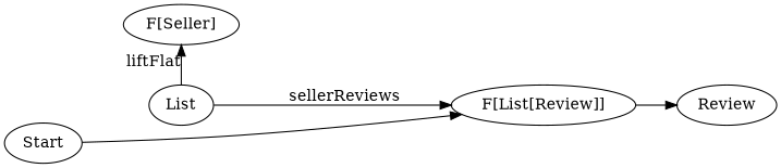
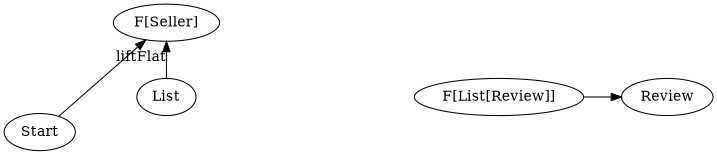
  digraph {
    rankdir=LR
    n1 [group=upper label="F[Seller]"]
    n2 [group=middle label=List]
    n3 [group=middle label="F[List[Review]]"]
    Start
    n5 [label=Review]
    subgraph sub_1 {
      rank=same
      n1
      n2
    }
    n1 -> n2 [dir=back xlabel=liftFlat]
    n1 -> n3 [label="sellerReviews.liftFlat" style=invis]
-   n2 -> n3 [label=sellerReviews]
    n3 -> n5
-   Start -> n3
+   Start -> n1
  }
